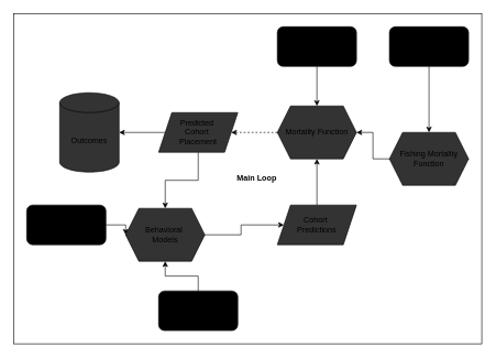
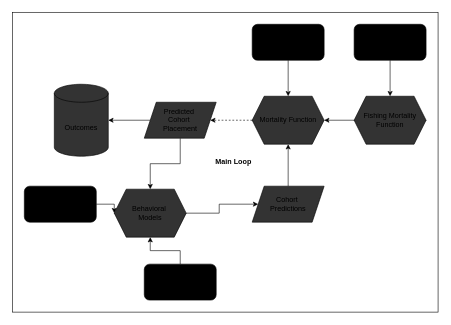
  <mxCell id="0" />
  <mxCell id="1" parent="0" />
  <mxCell id="2" value="" style="rounded=0;whiteSpace=wrap;html=1;fillColor=#FFFFFF;" vertex="1" parent="1"><mxGeometry x="20" y="20" width="710" height="500" as="geometry" /></mxCell>
  <mxCell id="3" style="edgeStyle=orthogonalEdgeStyle;rounded=0;orthogonalLoop=1;jettySize=auto;html=1;exitX=1;exitY=0.5;exitDx=0;exitDy=0;entryX=0;entryY=0.5;entryDx=0;entryDy=0;strokeColor=#000000;" edge="1" parent="1" source="4" target="8"><mxGeometry relative="1" as="geometry" /></mxCell>
  <mxCell id="4" value="Initial Cohort Specification and Placement" style="rounded=1;whiteSpace=wrap;html=1;fillColor=#000000;" vertex="1" parent="1"><mxGeometry x="40" y="310" width="120" height="60" as="geometry" /></mxCell>
  <mxCell id="5" style="edgeStyle=orthogonalEdgeStyle;rounded=0;orthogonalLoop=1;jettySize=auto;html=1;exitX=0.5;exitY=1;exitDx=0;exitDy=0;entryX=0.5;entryY=0;entryDx=0;entryDy=0;strokeColor=#000000;" edge="1" parent="1" source="6" target="14"><mxGeometry relative="1" as="geometry" /></mxCell>
  <mxCell id="6" value="Specification of Spatio-Temporal Natural Mortality" style="rounded=1;whiteSpace=wrap;html=1;fillColor=#000000;" vertex="1" parent="1"><mxGeometry x="420" y="40" width="120" height="60" as="geometry" /></mxCell>
  <mxCell id="7" style="edgeStyle=orthogonalEdgeStyle;rounded=0;orthogonalLoop=1;jettySize=auto;html=1;exitX=1;exitY=0.5;exitDx=0;exitDy=0;entryX=0;entryY=0.5;entryDx=0;entryDy=0;strokeColor=#000000;" edge="1" parent="1" source="8" target="10"><mxGeometry relative="1" as="geometry" /></mxCell>
  <mxCell id="8" value="Behavioral&amp;nbsp;&lt;div&gt;Models&lt;/div&gt;" style="shape=hexagon;perimeter=hexagonPerimeter2;whiteSpace=wrap;html=1;fixedSize=1;fillColor=#333333;" vertex="1" parent="1"><mxGeometry x="190" y="315" width="120" height="80" as="geometry" /></mxCell>
  <mxCell id="9" style="edgeStyle=orthogonalEdgeStyle;rounded=0;orthogonalLoop=1;jettySize=auto;html=1;exitX=0.5;exitY=0;exitDx=0;exitDy=0;entryX=0.5;entryY=1;entryDx=0;entryDy=0;strokeColor=#000000;" edge="1" parent="1" source="10" target="14"><mxGeometry relative="1" as="geometry" /></mxCell>
  <mxCell id="10" value="Cohort&amp;nbsp;&lt;div&gt;Predictions&lt;/div&gt;" style="shape=parallelogram;perimeter=parallelogramPerimeter;whiteSpace=wrap;html=1;fixedSize=1;fillColor=#333333;" vertex="1" parent="1"><mxGeometry x="420" y="310" width="120" height="60" as="geometry" /></mxCell>
  <mxCell id="11" style="edgeStyle=orthogonalEdgeStyle;rounded=0;orthogonalLoop=1;jettySize=auto;html=1;exitX=0.5;exitY=0;exitDx=0;exitDy=0;entryX=0.5;entryY=1;entryDx=0;entryDy=0;strokeColor=#000000;" edge="1" parent="1" source="12" target="8"><mxGeometry relative="1" as="geometry" /></mxCell>
  <mxCell id="12" value="Environment Conditions Specification" style="rounded=1;whiteSpace=wrap;html=1;fillColor=#000000;" vertex="1" parent="1"><mxGeometry x="240" y="440" width="120" height="60" as="geometry" /></mxCell>
  <mxCell id="13" style="edgeStyle=orthogonalEdgeStyle;rounded=0;orthogonalLoop=1;jettySize=auto;html=1;exitX=0;exitY=0.5;exitDx=0;exitDy=0;entryX=1;entryY=0.5;entryDx=0;entryDy=0;strokeColor=#000000;dashed=1;" edge="1" parent="1" source="14" target="23"><mxGeometry relative="1" as="geometry"><mxPoint x="360" y="200" as="targetPoint" /></mxGeometry></mxCell>
  <mxCell id="14" value="Mortality Function" style="shape=hexagon;perimeter=hexagonPerimeter2;whiteSpace=wrap;html=1;fixedSize=1;fillColor=#333333;" vertex="1" parent="1"><mxGeometry x="420" y="160" width="120" height="80" as="geometry" /></mxCell>
  <mxCell id="15" style="edgeStyle=orthogonalEdgeStyle;rounded=0;orthogonalLoop=1;jettySize=auto;html=1;exitX=0.5;exitY=1;exitDx=0;exitDy=0;entryX=0.5;entryY=0;entryDx=0;entryDy=0;strokeColor=#000000;" edge="1" parent="1" source="23" target="8"><mxGeometry relative="1" as="geometry"><mxPoint x="300" y="230" as="sourcePoint" /></mxGeometry></mxCell>
  <mxCell id="16" value="Outcomes" style="shape=cylinder3;whiteSpace=wrap;html=1;boundedLbl=1;backgroundOutline=1;size=15;fillColor=#333333;" vertex="1" parent="1"><mxGeometry x="90" y="140" width="90" height="120" as="geometry" /></mxCell>
  <mxCell id="17" style="edgeStyle=orthogonalEdgeStyle;rounded=0;orthogonalLoop=1;jettySize=auto;html=1;exitX=0;exitY=0.5;exitDx=0;exitDy=0;entryX=1;entryY=0.5;entryDx=0;entryDy=0;entryPerimeter=0;strokeColor=#000000;" edge="1" parent="1" source="23" target="16"><mxGeometry relative="1" as="geometry"><mxPoint x="240" y="200" as="sourcePoint" /></mxGeometry></mxCell>
  <mxCell id="18" style="edgeStyle=orthogonalEdgeStyle;rounded=0;orthogonalLoop=1;jettySize=auto;html=1;exitX=0.5;exitY=1;exitDx=0;exitDy=0;entryX=0.5;entryY=0;entryDx=0;entryDy=0;strokeColor=#000000;" edge="1" parent="1" source="19" target="21"><mxGeometry relative="1" as="geometry" /></mxCell>
  <mxCell id="19" value="Specification of Fishing Effort" style="rounded=1;whiteSpace=wrap;html=1;fillColor=#000000;" vertex="1" parent="1"><mxGeometry x="590" y="40" width="120" height="60" as="geometry" /></mxCell>
  <mxCell id="20" style="edgeStyle=orthogonalEdgeStyle;rounded=0;orthogonalLoop=1;jettySize=auto;html=1;exitX=0;exitY=0.5;exitDx=0;exitDy=0;entryX=1;entryY=0.5;entryDx=0;entryDy=0;strokeColor=#000000;" edge="1" parent="1" source="21" target="14"><mxGeometry relative="1" as="geometry" /></mxCell>
- <mxCell id="21" value="Fishing Mortality Function" style="shape=hexagon;perimeter=hexagonPerimeter2;whiteSpace=wrap;html=1;fixedSize=1;fillColor=#333333;" vertex="1" parent="1"><mxGeometry x="590" y="200" width="120" height="80" as="geometry" /></mxCell>
+ <mxCell id="21" value="Fishing Mortality Function" style="shape=hexagon;perimeter=hexagonPerimeter2;whiteSpace=wrap;html=1;fixedSize=1;fillColor=#333333;" vertex="1" parent="1"><mxGeometry x="590" y="160" width="120" height="80" as="geometry" /></mxCell>
  <mxCell id="22" value="&lt;b&gt;Main Loop&lt;/b&gt;" style="text;html=1;align=center;verticalAlign=middle;whiteSpace=wrap;rounded=0;fillColor=none;fontColor=#000000;" vertex="1" parent="1"><mxGeometry x="351" y="255" width="76" height="30" as="geometry" /></mxCell>
  <mxCell id="23" value="Predicted&amp;nbsp;&lt;div&gt;Cohort&amp;nbsp;&lt;/div&gt;&lt;div&gt;Placement&lt;/div&gt;" style="shape=parallelogram;perimeter=parallelogramPerimeter;whiteSpace=wrap;html=1;fixedSize=1;fillColor=#333333;" vertex="1" parent="1"><mxGeometry x="240" y="170" width="120" height="60" as="geometry" /></mxCell>
